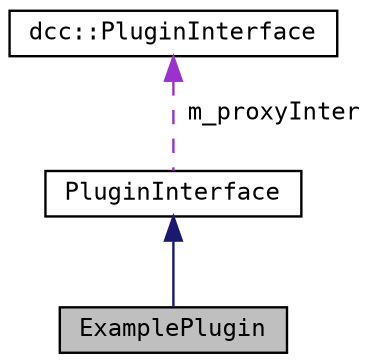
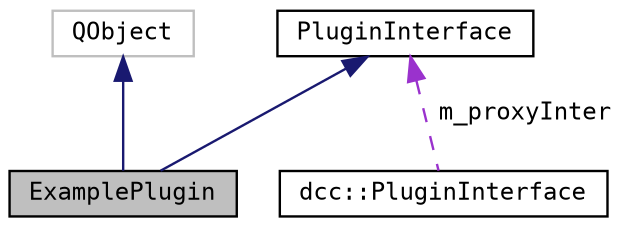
  digraph {
    fontname="DejaVu Sans Mono"
    node [color=black fillcolor=white fontname="DejaVu Sans Mono" fontsize=10 shape=record style=filled]
    edge [color=midnightblue dir=back fontname="DejaVu Sans Mono" fontsize=10 labelfontname=Helvetica labelfontsize=10 style=solid]
    n1 [fillcolor=grey75 fontcolor=black height=0.2 label=ExamplePlugin width=0.4]
+   n2 [color=grey75 height=0.2 label=QObject width=0.4]
    n3 [height=0.2 label=PluginInterface width=0.4]
    n4 [height=0.2 label="dcc::PluginInterface" width=0.4]
+   n2 -> n1
    n3 -> n1
-   n4 -> n3 [color=darkorchid3 label=" m_proxyInter" style=dashed]
+   n3 -> n4 [color=darkorchid3 label=" m_proxyInter" style=dashed]
  }
